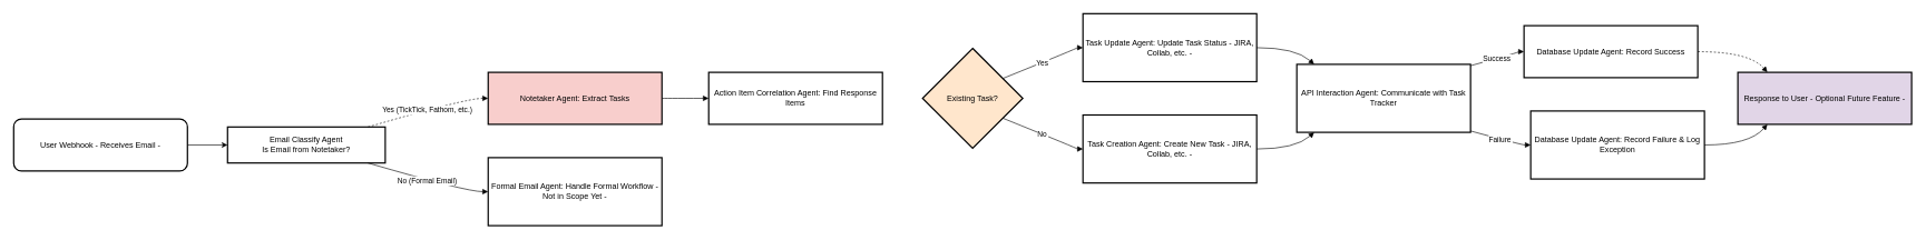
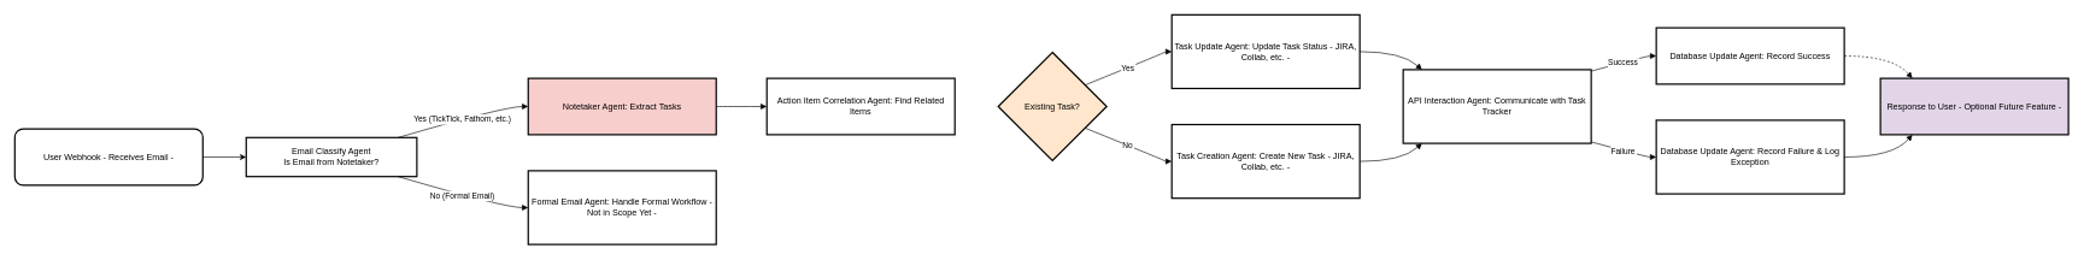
  <mxCell id="0" />
  <mxCell id="1" parent="0" />
  <mxCell id="2" value="" style="edgeStyle=orthogonalEdgeStyle;rounded=0;orthogonalLoop=1;jettySize=auto;html=1;" parent="1" source="3" target="4" edge="1"><mxGeometry relative="1" as="geometry" /></mxCell>
  <mxCell id="3" value="User Webhook - Receives Email -" style="whiteSpace=wrap;strokeWidth=2;rounded=1;" parent="1" vertex="1"><mxGeometry x="20" y="178" width="260" height="78" as="geometry" /></mxCell>
  <mxCell id="4" value="Email Classify Agent&#10;Is Email from Notetaker?" style="whiteSpace=wrap;strokeWidth=2;" parent="1" vertex="1"><mxGeometry x="340" y="190" width="236" height="54" as="geometry" /></mxCell>
  <mxCell id="5" value="Notetaker Agent: Extract Tasks" style="whiteSpace=wrap;strokeWidth=2;fillColor=#f8cecc;" parent="1" vertex="1"><mxGeometry x="730" y="108" width="260" height="78" as="geometry" /></mxCell>
  <mxCell id="6" value="Formal Email Agent: Handle Formal Workflow - Not in Scope Yet -" style="whiteSpace=wrap;strokeWidth=2;" parent="1" vertex="1"><mxGeometry x="730" y="236" width="260" height="102" as="geometry" /></mxCell>
- <mxCell id="7" value="Action Item Correlation Agent: Find Response Items" style="whiteSpace=wrap;strokeWidth=2;" parent="1" vertex="1"><mxGeometry x="1060" y="108" width="260" height="78" as="geometry" /></mxCell>
+ <mxCell id="7" value="Action Item Correlation Agent: Find Related Items" style="whiteSpace=wrap;strokeWidth=2;" parent="1" vertex="1"><mxGeometry x="1060" y="108" width="260" height="78" as="geometry" /></mxCell>
  <mxCell id="8" value="Existing Task?" style="rhombus;strokeWidth=2;whiteSpace=wrap;fillColor=#ffe6cc;" parent="1" vertex="1"><mxGeometry x="1380" y="72" width="150" height="150" as="geometry" /></mxCell>
  <mxCell id="9" value="Task Update Agent: Update Task Status - JIRA, Collab, etc. -" style="whiteSpace=wrap;strokeWidth=2;" parent="1" vertex="1"><mxGeometry x="1620" y="20" width="260" height="102" as="geometry" /></mxCell>
  <mxCell id="10" value="Task Creation Agent: Create New Task  - JIRA, Collab, etc. -" style="whiteSpace=wrap;strokeWidth=2;" parent="1" vertex="1"><mxGeometry x="1620" y="172" width="260" height="102" as="geometry" /></mxCell>
  <mxCell id="11" value="API Interaction Agent: Communicate with Task Tracker" style="whiteSpace=wrap;strokeWidth=2;" parent="1" vertex="1"><mxGeometry x="1940" y="96" width="260" height="102" as="geometry" /></mxCell>
- <mxCell id="12" value="Database Update Agent: Record Success" style="whiteSpace=wrap;strokeWidth=2;" parent="1" vertex="1"><mxGeometry x="2280" y="38" width="260" height="78" as="geometry" /></mxCell>
+ <mxCell id="12" value="Database Update Agent: Record Success" style="whiteSpace=wrap;strokeWidth=2;" parent="1" vertex="1"><mxGeometry x="2290" y="38" width="260" height="78" as="geometry" /></mxCell>
  <mxCell id="13" value="Database Update Agent: Record Failure &amp; Log Exception" style="whiteSpace=wrap;strokeWidth=2;" parent="1" vertex="1"><mxGeometry x="2290" y="166" width="260" height="102" as="geometry" /></mxCell>
  <mxCell id="14" value="Response to User  - Optional Future Feature -" style="whiteSpace=wrap;strokeWidth=2;fillColor=#e1d5e7;" parent="1" vertex="1"><mxGeometry x="2600" y="108" width="260" height="78" as="geometry" /></mxCell>
- <mxCell id="15" value="Yes (TickTick, Fathom, etc.)" style="curved=1;startArrow=none;endArrow=block;exitX=0.89;exitY=0;entryX=0;entryY=0.5;rounded=0;dashed=1;" parent="1" source="4" target="5" edge="1"><mxGeometry relative="1" as="geometry"><Array as="points"><mxPoint x="697" y="147" /></Array></mxGeometry></mxCell>
+ <mxCell id="15" value="Yes (TickTick, Fathom, etc.)" style="curved=1;startArrow=none;endArrow=block;exitX=0.89;exitY=0;entryX=0;entryY=0.5;rounded=0;" parent="1" source="4" target="5" edge="1"><mxGeometry relative="1" as="geometry"><Array as="points"><mxPoint x="697" y="147" /></Array></mxGeometry></mxCell>
  <mxCell id="16" value="No (Formal Email)" style="curved=1;startArrow=none;endArrow=block;exitX=0.89;exitY=1;entryX=0;entryY=0.5;rounded=0;" parent="1" source="4" target="6" edge="1"><mxGeometry relative="1" as="geometry"><Array as="points"><mxPoint x="697" y="287" /></Array></mxGeometry></mxCell>
  <mxCell id="17" value="" style="curved=1;startArrow=none;endArrow=block;exitX=1;exitY=0.5;entryX=0;entryY=0.5;rounded=0;" parent="1" source="5" target="7" edge="1"><mxGeometry relative="1" as="geometry"><Array as="points" /></mxGeometry></mxCell>
  <mxCell id="18" value="Yes" style="curved=1;startArrow=none;endArrow=block;exitX=1;exitY=0.17;entryX=0;entryY=0.5;rounded=0;" parent="1" source="8" target="9" edge="1"><mxGeometry relative="1" as="geometry"><Array as="points"><mxPoint x="1614" y="71" /></Array></mxGeometry></mxCell>
  <mxCell id="19" value="No" style="curved=1;startArrow=none;endArrow=block;exitX=1;exitY=0.83;entryX=0;entryY=0.5;rounded=0;" parent="1" source="8" target="10" edge="1"><mxGeometry relative="1" as="geometry"><Array as="points"><mxPoint x="1614" y="223" /></Array></mxGeometry></mxCell>
  <mxCell id="20" value="" style="curved=1;startArrow=none;endArrow=block;exitX=1;exitY=0.5;entryX=0.1;entryY=0;rounded=0;" parent="1" source="9" target="11" edge="1"><mxGeometry relative="1" as="geometry"><Array as="points"><mxPoint x="1938" y="71" /></Array></mxGeometry></mxCell>
  <mxCell id="21" value="" style="curved=1;startArrow=none;endArrow=block;exitX=1;exitY=0.5;entryX=0.1;entryY=1;rounded=0;" parent="1" source="10" target="11" edge="1"><mxGeometry relative="1" as="geometry"><Array as="points"><mxPoint x="1938" y="223" /></Array></mxGeometry></mxCell>
  <mxCell id="22" value="Success" style="curved=1;startArrow=none;endArrow=block;exitX=1;exitY=0.02;entryX=0;entryY=0.5;rounded=0;" parent="1" source="11" target="12" edge="1"><mxGeometry relative="1" as="geometry"><Array as="points"><mxPoint x="2277" y="77" /></Array></mxGeometry></mxCell>
  <mxCell id="23" value="Failure" style="curved=1;startArrow=none;endArrow=block;exitX=1;exitY=0.98;entryX=0;entryY=0.5;rounded=0;" parent="1" source="11" target="13" edge="1"><mxGeometry relative="1" as="geometry"><Array as="points"><mxPoint x="2277" y="217" /></Array></mxGeometry></mxCell>
  <mxCell id="24" value="" style="curved=1;startArrow=none;endArrow=block;exitX=1;exitY=0.5;entryX=0.17;entryY=0;rounded=0;dashed=1;" parent="1" source="12" target="14" edge="1"><mxGeometry relative="1" as="geometry"><Array as="points"><mxPoint x="2617" y="77" /></Array></mxGeometry></mxCell>
  <mxCell id="25" value="" style="curved=1;startArrow=none;endArrow=block;exitX=1;exitY=0.5;entryX=0.17;entryY=1;rounded=0;" parent="1" source="13" target="14" edge="1"><mxGeometry relative="1" as="geometry"><Array as="points"><mxPoint x="2617" y="217" /></Array></mxGeometry></mxCell>
